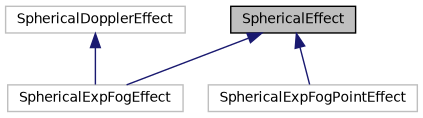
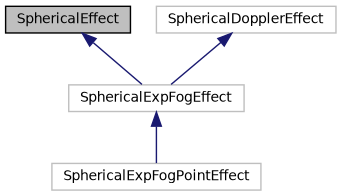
  digraph {
    node [color=grey75 fillcolor=white fontname=Helvetica fontsize=10 shape=record style=filled]
    edge [color=midnightblue dir=back fontname=Helvetica fontsize=10 labelfontname=Helvetica labelfontsize=10 style=solid]
    n1 [color=black fillcolor=grey75 fontcolor=black height=0.2 label=SphericalEffect width=0.4]
    n2 [height=0.2 label=SphericalExpFogEffect width=0.4]
    n3 [height=0.2 label=SphericalExpFogPointEffect width=0.4]
    n4 [height=0.2 label=SphericalDopplerEffect width=0.4]
    n1 -> n2
-   n1 -> n3
+   n2 -> n3
    n4 -> n2
  }
